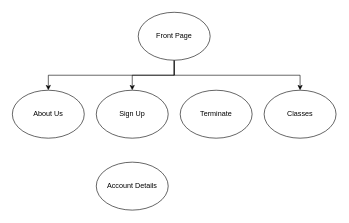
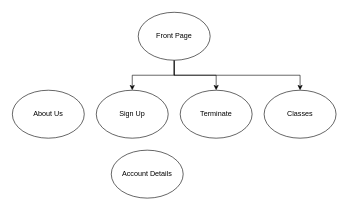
  <mxCell id="0" />
  <mxCell id="1" parent="0" />
- <mxCell id="2" style="edgeStyle=orthogonalEdgeStyle;rounded=0;orthogonalLoop=1;jettySize=auto;html=1;exitX=0.5;exitY=1;exitDx=0;exitDy=0;" edge="1" parent="1" source="5" target="7"><mxGeometry relative="1" as="geometry" /></mxCell>
+ <mxCell id="2" style="edgeStyle=orthogonalEdgeStyle;rounded=0;orthogonalLoop=1;jettySize=auto;html=1;exitX=0.5;exitY=1;exitDx=0;exitDy=0;" edge="1" parent="1" source="5" target="9"><mxGeometry relative="1" as="geometry" /></mxCell>
  <mxCell id="3" style="edgeStyle=orthogonalEdgeStyle;rounded=0;orthogonalLoop=1;jettySize=auto;html=1;exitX=0.5;exitY=1;exitDx=0;exitDy=0;" edge="1" parent="1" source="5" target="6"><mxGeometry relative="1" as="geometry" /></mxCell>
  <mxCell id="4" style="edgeStyle=orthogonalEdgeStyle;rounded=0;orthogonalLoop=1;jettySize=auto;html=1;exitX=0.5;exitY=1;exitDx=0;exitDy=0;entryX=0.5;entryY=0;entryDx=0;entryDy=0;" edge="1" parent="1" source="5" target="8"><mxGeometry relative="1" as="geometry" /></mxCell>
  <mxCell id="5" value="Front Page" style="ellipse;whiteSpace=wrap;html=1;" vertex="1" parent="1"><mxGeometry x="230" y="20" width="120" height="80" as="geometry" /></mxCell>
  <mxCell id="6" value="Sign Up" style="ellipse;whiteSpace=wrap;html=1;" vertex="1" parent="1"><mxGeometry x="160" y="150" width="120" height="80" as="geometry" /></mxCell>
  <mxCell id="7" value="About Us" style="ellipse;whiteSpace=wrap;html=1;" vertex="1" parent="1"><mxGeometry x="20" y="150" width="120" height="80" as="geometry" /></mxCell>
  <mxCell id="8" value="Classes" style="ellipse;whiteSpace=wrap;html=1;" vertex="1" parent="1"><mxGeometry x="440" y="150" width="120" height="80" as="geometry" /></mxCell>
  <mxCell id="9" value="Terminate" style="ellipse;whiteSpace=wrap;html=1;" vertex="1" parent="1"><mxGeometry x="300" y="150" width="120" height="80" as="geometry" /></mxCell>
- <mxCell id="10" value="Account Details" style="ellipse;whiteSpace=wrap;html=1;" vertex="1" parent="1"><mxGeometry x="160" y="270" width="120" height="80" as="geometry" /></mxCell>
+ <mxCell id="10" value="Account Details" style="ellipse;whiteSpace=wrap;html=1;" vertex="1" parent="1"><mxGeometry x="185" y="250" width="120" height="80" as="geometry" /></mxCell>
